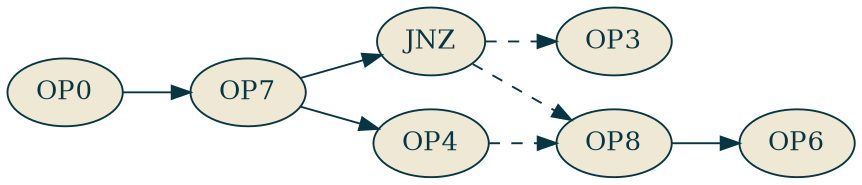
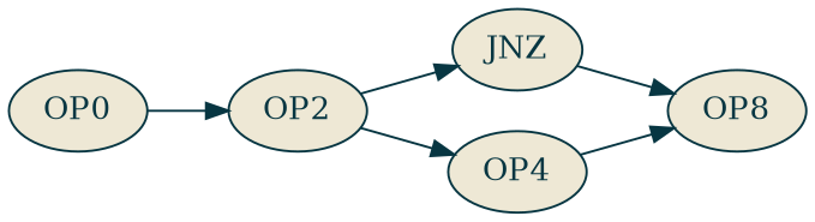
  digraph {
    rankdir=LR
    node [color="#073642" fillcolor="#eee8d5" fontcolor="#073642" style=filled]
    edge [color="#073642"]
    n1 [label=OP0]
-   OP2 [label=OP7]
+   OP2
    JNZ
    OP4
-   OP3
    n6 [label=OP8]
-   OP6
    n1 -> OP2
    OP2 -> JNZ
    OP2 -> OP4
-   JNZ -> OP3 [style=dashed]
-   JNZ -> n6 [style=dashed]
-   OP4 -> n6 [style=dashed]
-   n6 -> OP6
+   JNZ -> n6 [style=solid]
+   OP4 -> n6
  }
